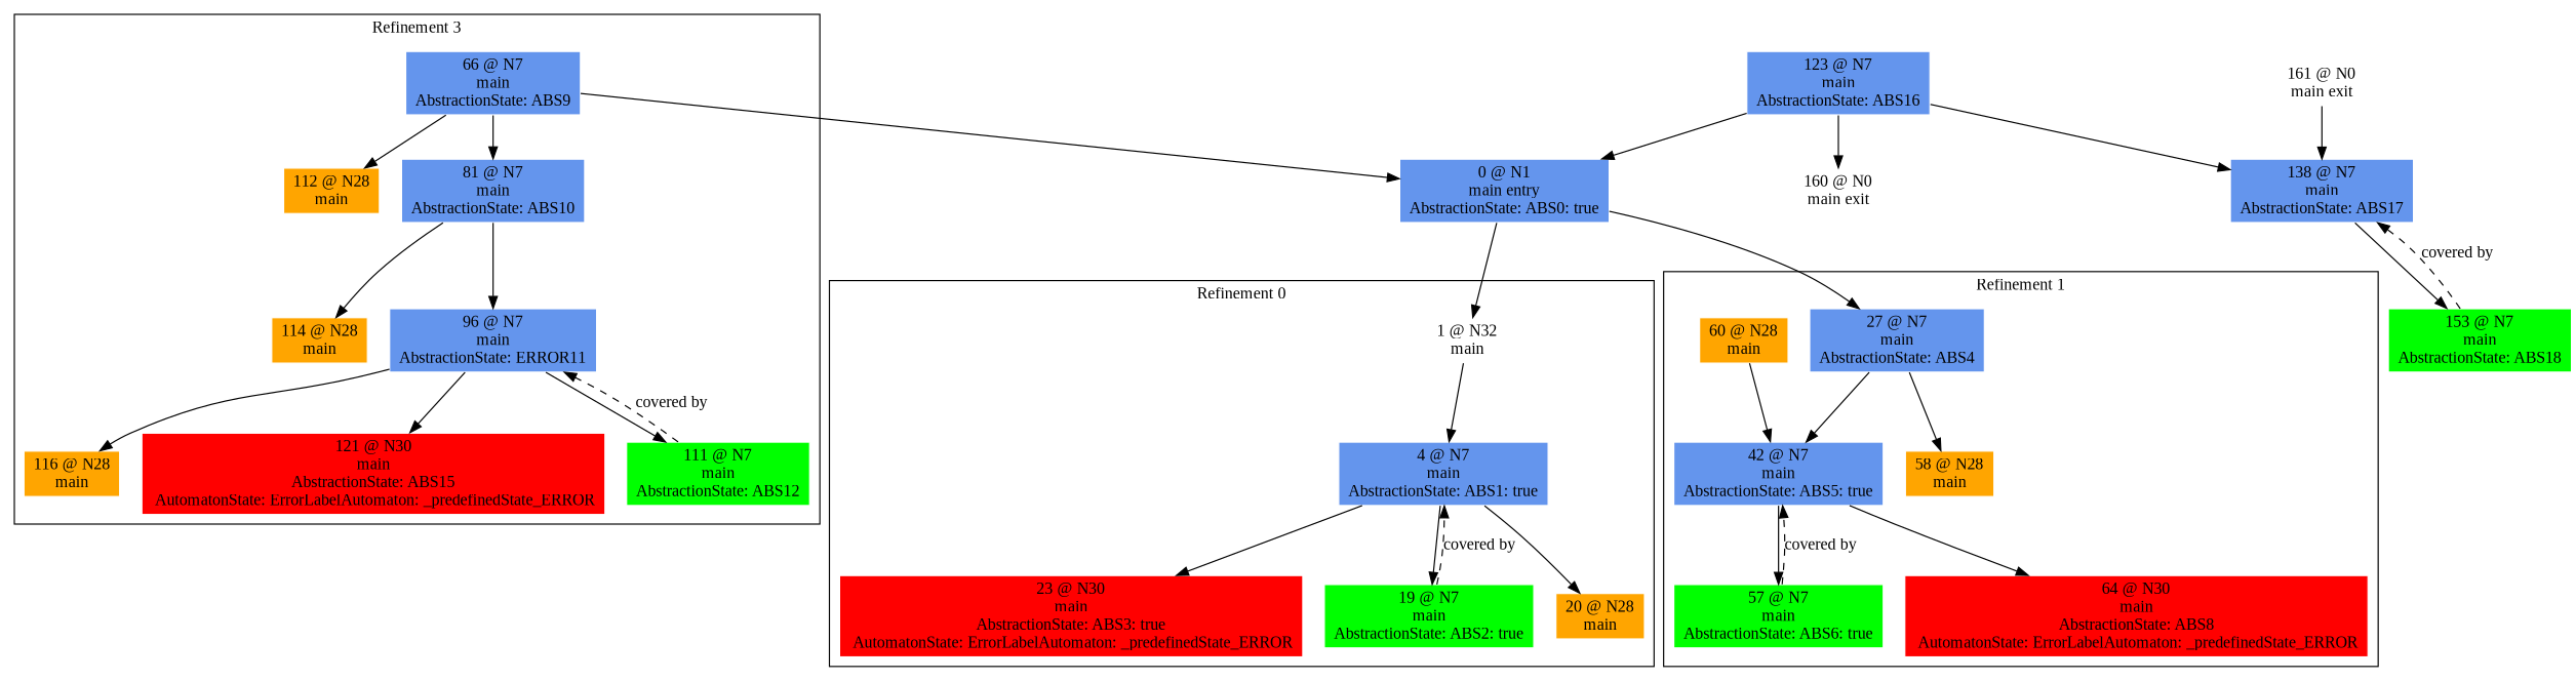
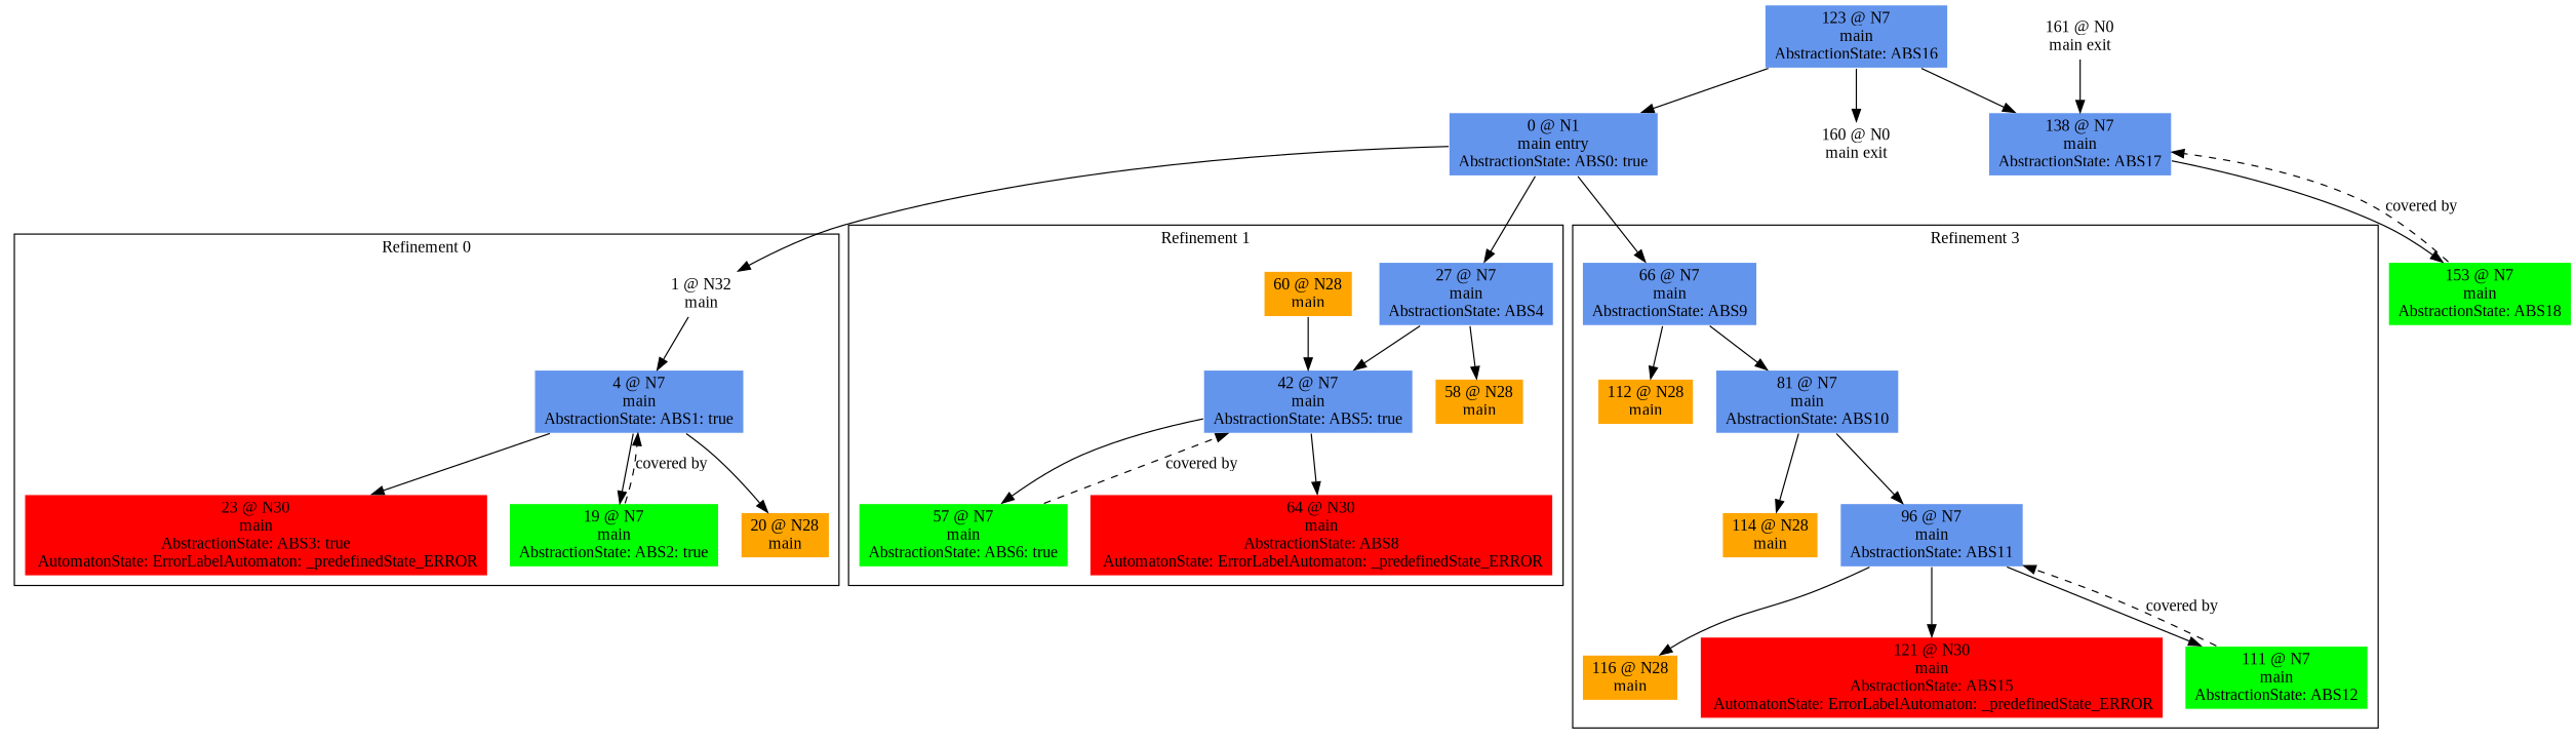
  digraph {
    fontname="Liberation Serif"
    node [color=white fontname="Liberation Serif" shape=box style=filled fillcolor=cornflowerblue]
    edge [fontname="Liberation Serif"]
    n1 [label="1 @ N32\nmain\n" fillcolor=""]
    n2 [label="4 @ N7\nmain\nAbstractionState: ABS1: true\n"]
    n3 [fillcolor=green label="19 @ N7\nmain\nAbstractionState: ABS2: true\n"]
    n4 [fillcolor=red label="23 @ N30\nmain\nAbstractionState: ABS3: true\n AutomatonState: ErrorLabelAutomaton: _predefinedState_ERROR\n"]
    n5 [fillcolor=orange label="20 @ N28\nmain\n"]
    n6 [label="27 @ N7\nmain\nAbstractionState: ABS4\n"]
    n7 [fillcolor=orange label="58 @ N28\nmain\n"]
    n8 [label="42 @ N7\nmain\nAbstractionState: ABS5: true\n"]
    n9 [fillcolor=green label="57 @ N7\nmain\nAbstractionState: ABS6: true\n"]
    n10 [fillcolor=red label="64 @ N30\nmain\nAbstractionState: ABS8\n AutomatonState: ErrorLabelAutomaton: _predefinedState_ERROR\n"]
    n11 [fillcolor=orange label="60 @ N28\nmain\n"]
    n12 [label="66 @ N7\nmain\nAbstractionState: ABS9\n"]
    n13 [fillcolor=orange label="112 @ N28\nmain\n"]
    n14 [label="81 @ N7\nmain\nAbstractionState: ABS10\n"]
    n15 [fillcolor=orange label="114 @ N28\nmain\n"]
-   n16 [label="96 @ N7\nmain\nAbstractionState: ERROR11\n"]
+   n16 [label="96 @ N7\nmain\nAbstractionState: ABS11\n"]
    n17 [fillcolor=orange label="116 @ N28\nmain\n"]
    n18 [fillcolor=red label="121 @ N30\nmain\nAbstractionState: ABS15\n AutomatonState: ErrorLabelAutomaton: _predefinedState_ERROR\n"]
    n19 [fillcolor=green label="111 @ N7\nmain\nAbstractionState: ABS12\n"]
    n20 [label="0 @ N1\nmain entry\nAbstractionState: ABS0: true\n"]
    n21 [label="123 @ N7\nmain\nAbstractionState: ABS16\n"]
    n22 [label="160 @ N0\nmain exit\n" fillcolor=""]
    n23 [label="138 @ N7\nmain\nAbstractionState: ABS17\n"]
    n24 [fillcolor=green label="153 @ N7\nmain\nAbstractionState: ABS18\n"]
    n25 [label="161 @ N0\nmain exit\n" fillcolor=""]
    subgraph cluster_1 {
      label="Refinement 0"
      n1
      n2
      n3
      n4
      n5
    }
    subgraph cluster_2 {
      label="Refinement 1"
      n6
      n7
      n8
      n9
      n10
      n11
    }
    subgraph cluster_3 {
      label="Refinement 3"
      n12
      n13
      n14
      n15
      n16
      n17
      n18
      n19
    }
    n1 -> n2
    n2 -> n3
    n2 -> n4
    n2 -> n5
    n3 -> n2 [label="covered by" style=dashed weight=0]
    n6 -> n7
    n6 -> n8
    n8 -> n9
    n8 -> n10
    n9 -> n8 [label="covered by" style=dashed weight=0]
    n11 -> n8
    n12 -> n13
    n12 -> n14
    n14 -> n15
    n14 -> n16
    n16 -> n17
    n16 -> n18
    n16 -> n19
    n19 -> n16 [label="covered by" style=dashed weight=0]
    n20 -> n1
    n20 -> n6
-   n12 -> n20
+   n20 -> n12
    n21 -> n20
    n21 -> n22
    n21 -> n23
    n23 -> n24
    n24 -> n23 [label="covered by" style=dashed weight=0]
    n25 -> n23
  }
